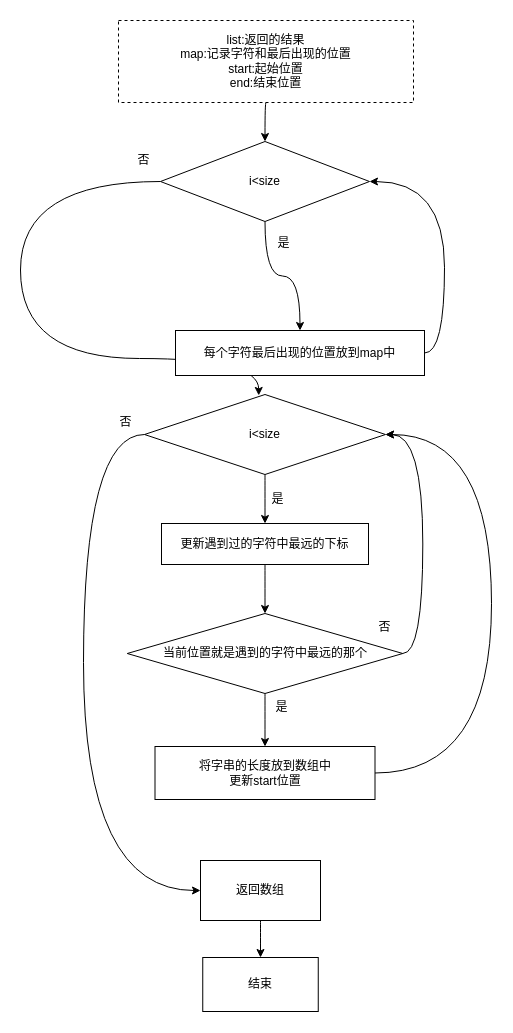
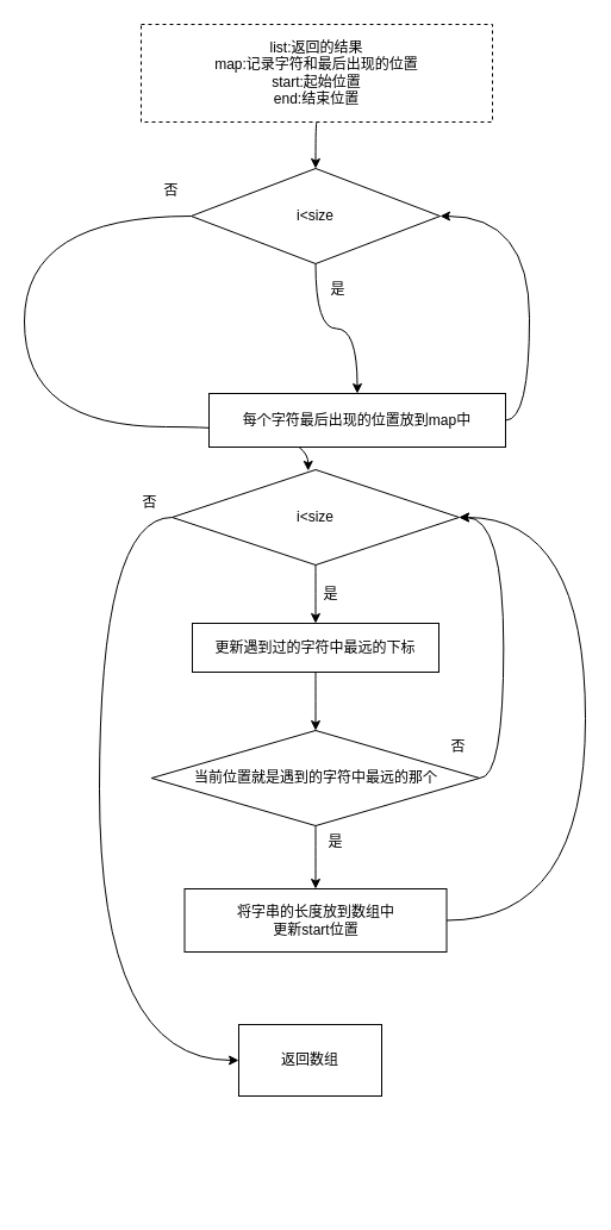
  <mxCell id="0" />
  <mxCell id="1" parent="0" />
  <mxCell id="2" style="edgeStyle=orthogonalEdgeStyle;rounded=0;orthogonalLoop=1;jettySize=auto;html=1;exitX=0.5;exitY=1;exitDx=0;exitDy=0;entryX=0.5;entryY=0;entryDx=0;entryDy=0;fontSize=12;curved=1;" edge="1" parent="1" source="3" target="6"><mxGeometry relative="1" as="geometry" /></mxCell>
  <mxCell id="3" value="list:返回的结果&lt;br&gt;map:记录字符和最后出现的位置&lt;br&gt;start:起始位置&lt;br&gt;end:结束位置" style="whiteSpace=wrap;html=1;dashed=1;" vertex="1" parent="1"><mxGeometry x="118" y="20" width="295" height="82" as="geometry" /></mxCell>
  <mxCell id="4" style="edgeStyle=orthogonalEdgeStyle;rounded=0;orthogonalLoop=1;jettySize=auto;html=1;exitX=0.5;exitY=1;exitDx=0;exitDy=0;entryX=0.5;entryY=0;entryDx=0;entryDy=0;fontSize=12;curved=1;" edge="1" parent="1" source="6" target="8"><mxGeometry relative="1" as="geometry" /></mxCell>
  <mxCell id="5" style="edgeStyle=orthogonalEdgeStyle;curved=1;rounded=0;orthogonalLoop=1;jettySize=auto;html=1;exitX=0;exitY=0.5;exitDx=0;exitDy=0;entryX=0.474;entryY=0.012;entryDx=0;entryDy=0;fontSize=12;entryPerimeter=0;" edge="1" parent="1" source="6" target="11"><mxGeometry relative="1" as="geometry"><Array as="points"><mxPoint x="20" y="181" /><mxPoint x="20" y="358" /><mxPoint x="258" y="358" /></Array></mxGeometry></mxCell>
  <mxCell id="6" value="i&amp;lt;size" style="rhombus;whiteSpace=wrap;html=1;" vertex="1" parent="1"><mxGeometry x="160" y="141" width="209" height="80" as="geometry" /></mxCell>
  <mxCell id="7" style="edgeStyle=orthogonalEdgeStyle;curved=1;rounded=0;orthogonalLoop=1;jettySize=auto;html=1;exitX=1;exitY=0.5;exitDx=0;exitDy=0;entryX=1;entryY=0.5;entryDx=0;entryDy=0;fontSize=12;" edge="1" parent="1" source="8" target="6"><mxGeometry relative="1" as="geometry" /></mxCell>
  <mxCell id="8" value="&lt;font style=&quot;font-size: 12px;&quot;&gt;每个字符最后出现的位置放到map中&lt;/font&gt;" style="whiteSpace=wrap;html=1;" vertex="1" parent="1"><mxGeometry x="175" y="330" width="249" height="45" as="geometry" /></mxCell>
  <mxCell id="9" style="edgeStyle=orthogonalEdgeStyle;rounded=0;orthogonalLoop=1;jettySize=auto;html=1;exitX=0.5;exitY=1;exitDx=0;exitDy=0;entryX=0.5;entryY=0;entryDx=0;entryDy=0;fontSize=12;curved=1;" edge="1" parent="1" source="11" target="13"><mxGeometry relative="1" as="geometry" /></mxCell>
  <mxCell id="10" style="edgeStyle=orthogonalEdgeStyle;curved=1;rounded=0;orthogonalLoop=1;jettySize=auto;html=1;exitX=0;exitY=0.5;exitDx=0;exitDy=0;fontSize=12;entryX=0;entryY=0.5;entryDx=0;entryDy=0;" edge="1" parent="1" source="11" target="20"><mxGeometry relative="1" as="geometry"><mxPoint x="122.5" y="846" as="targetPoint" /><Array as="points"><mxPoint x="83" y="434" /><mxPoint x="83" y="890" /></Array></mxGeometry></mxCell>
  <mxCell id="11" value="i&amp;lt;size" style="rhombus;whiteSpace=wrap;html=1;fontSize=12;" vertex="1" parent="1"><mxGeometry x="144" y="394" width="241" height="80" as="geometry" /></mxCell>
  <mxCell id="12" style="edgeStyle=orthogonalEdgeStyle;rounded=0;orthogonalLoop=1;jettySize=auto;html=1;exitX=0.5;exitY=1;exitDx=0;exitDy=0;entryX=0.5;entryY=0;entryDx=0;entryDy=0;fontSize=12;curved=1;" edge="1" parent="1" source="13" target="16"><mxGeometry relative="1" as="geometry" /></mxCell>
  <mxCell id="13" value="更新遇到过的字符中最远的下标" style="whiteSpace=wrap;html=1;fontSize=12;" vertex="1" parent="1"><mxGeometry x="161" y="523" width="207" height="41" as="geometry" /></mxCell>
  <mxCell id="14" style="edgeStyle=orthogonalEdgeStyle;curved=1;rounded=0;orthogonalLoop=1;jettySize=auto;html=1;exitX=0.5;exitY=1;exitDx=0;exitDy=0;entryX=0.5;entryY=0;entryDx=0;entryDy=0;fontSize=12;" edge="1" parent="1" source="16" target="18"><mxGeometry relative="1" as="geometry" /></mxCell>
  <mxCell id="15" style="edgeStyle=orthogonalEdgeStyle;curved=1;rounded=0;orthogonalLoop=1;jettySize=auto;html=1;exitX=1;exitY=0.5;exitDx=0;exitDy=0;entryX=1;entryY=0.5;entryDx=0;entryDy=0;fontSize=12;" edge="1" parent="1" source="16" target="11"><mxGeometry relative="1" as="geometry" /></mxCell>
  <mxCell id="16" value="当前位置就是遇到的字符中最远的那个" style="rhombus;whiteSpace=wrap;html=1;fontSize=12;" vertex="1" parent="1"><mxGeometry x="126.75" y="613" width="275.5" height="80" as="geometry" /></mxCell>
  <mxCell id="17" style="edgeStyle=orthogonalEdgeStyle;curved=1;rounded=0;orthogonalLoop=1;jettySize=auto;html=1;exitX=1;exitY=0.5;exitDx=0;exitDy=0;entryX=1;entryY=0.5;entryDx=0;entryDy=0;fontSize=12;" edge="1" parent="1" source="18" target="11"><mxGeometry relative="1" as="geometry"><Array as="points"><mxPoint x="491" y="773" /><mxPoint x="491" y="434" /></Array></mxGeometry></mxCell>
  <mxCell id="18" value="将字串的长度放到数组中&lt;br&gt;更新start位置" style="whiteSpace=wrap;html=1;fontSize=12;" vertex="1" parent="1"><mxGeometry x="154.5" y="746" width="220" height="53" as="geometry" /></mxCell>
- <mxCell id="19" style="edgeStyle=orthogonalEdgeStyle;curved=1;rounded=0;orthogonalLoop=1;jettySize=auto;html=1;exitX=0.5;exitY=1;exitDx=0;exitDy=0;entryX=0.5;entryY=0;entryDx=0;entryDy=0;fontSize=12;" edge="1" parent="1" source="20" target="27"><mxGeometry relative="1" as="geometry" /></mxCell>
  <mxCell id="20" value="返回数组" style="whiteSpace=wrap;html=1;fontSize=12;" vertex="1" parent="1"><mxGeometry x="200" y="860" width="120" height="60" as="geometry" /></mxCell>
  <mxCell id="21" value="是" style="text;html=1;align=center;verticalAlign=middle;resizable=0;points=[];autosize=1;strokeColor=none;fillColor=none;fontSize=12;" vertex="1" parent="1"><mxGeometry x="268" y="230" width="30" height="26" as="geometry" /></mxCell>
  <mxCell id="22" value="否" style="text;html=1;align=center;verticalAlign=middle;resizable=0;points=[];autosize=1;strokeColor=none;fillColor=none;fontSize=12;" vertex="1" parent="1"><mxGeometry x="128" y="147" width="30" height="26" as="geometry" /></mxCell>
  <mxCell id="23" value="是" style="text;html=1;align=center;verticalAlign=middle;resizable=0;points=[];autosize=1;strokeColor=none;fillColor=none;fontSize=12;" vertex="1" parent="1"><mxGeometry x="262" y="486" width="30" height="26" as="geometry" /></mxCell>
  <mxCell id="24" value="否" style="text;html=1;align=center;verticalAlign=middle;resizable=0;points=[];autosize=1;strokeColor=none;fillColor=none;fontSize=12;" vertex="1" parent="1"><mxGeometry x="110" y="409" width="30" height="26" as="geometry" /></mxCell>
  <mxCell id="25" value="是" style="text;html=1;align=center;verticalAlign=middle;resizable=0;points=[];autosize=1;strokeColor=none;fillColor=none;fontSize=12;" vertex="1" parent="1"><mxGeometry x="266" y="694" width="30" height="26" as="geometry" /></mxCell>
  <mxCell id="26" value="否" style="text;html=1;align=center;verticalAlign=middle;resizable=0;points=[];autosize=1;strokeColor=none;fillColor=none;fontSize=12;" vertex="1" parent="1"><mxGeometry x="369" y="614" width="30" height="26" as="geometry" /></mxCell>
- <mxCell id="27" value="结束" style="whiteSpace=wrap;html=1;fontSize=12;" vertex="1" parent="1"><mxGeometry x="202.25" y="957" width="115.5" height="54" as="geometry" /></mxCell>
